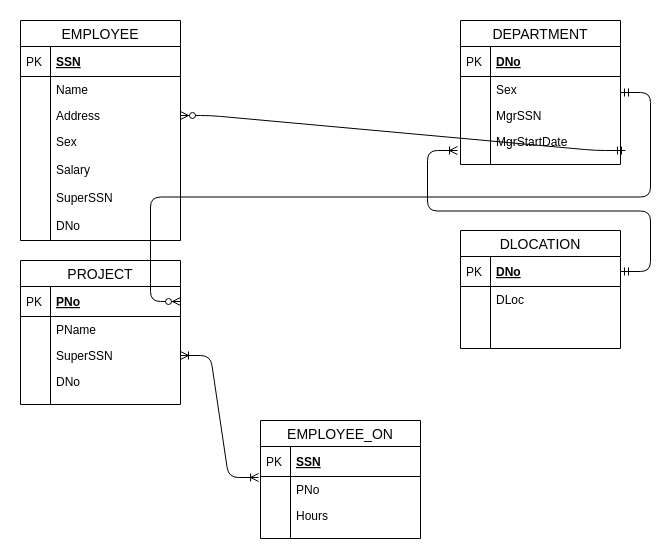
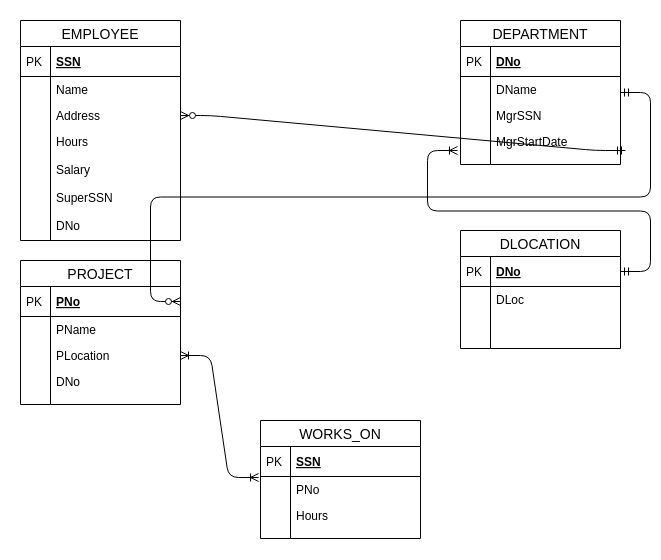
  <mxCell id="0" />
  <mxCell id="1" parent="0" />
  <mxCell id="2" value="EMPLOYEE" style="swimlane;fontStyle=0;childLayout=stackLayout;horizontal=1;startSize=26;horizontalStack=0;resizeParent=1;resizeParentMax=0;resizeLast=0;collapsible=1;marginBottom=0;align=center;fontSize=14;" vertex="1" parent="1"><mxGeometry x="20" y="20" width="160" height="220" as="geometry" /></mxCell>
  <mxCell id="3" value="SSN" style="shape=partialRectangle;top=0;left=0;right=0;bottom=1;align=left;verticalAlign=middle;fillColor=none;spacingLeft=34;spacingRight=4;overflow=hidden;rotatable=0;points=[[0,0.5],[1,0.5]];portConstraint=eastwest;dropTarget=0;fontStyle=5;fontSize=12;" vertex="1" parent="2"><mxGeometry y="26" width="160" height="30" as="geometry" /></mxCell>
  <mxCell id="4" value="PK" style="shape=partialRectangle;top=0;left=0;bottom=0;fillColor=none;align=left;verticalAlign=middle;spacingLeft=4;spacingRight=4;overflow=hidden;rotatable=0;points=[];portConstraint=eastwest;part=1;fontSize=12;" vertex="1" connectable="0" parent="3"><mxGeometry width="30" height="30" as="geometry" /></mxCell>
  <mxCell id="5" value="Name" style="shape=partialRectangle;top=0;left=0;right=0;bottom=0;align=left;verticalAlign=top;fillColor=none;spacingLeft=34;spacingRight=4;overflow=hidden;rotatable=0;points=[[0,0.5],[1,0.5]];portConstraint=eastwest;dropTarget=0;fontSize=12;" vertex="1" parent="2"><mxGeometry y="56" width="160" height="26" as="geometry" /></mxCell>
  <mxCell id="6" value="" style="shape=partialRectangle;top=0;left=0;bottom=0;fillColor=none;align=left;verticalAlign=top;spacingLeft=4;spacingRight=4;overflow=hidden;rotatable=0;points=[];portConstraint=eastwest;part=1;fontSize=12;" vertex="1" connectable="0" parent="5"><mxGeometry width="30" height="26" as="geometry" /></mxCell>
  <mxCell id="7" value="Address" style="shape=partialRectangle;top=0;left=0;right=0;bottom=0;align=left;verticalAlign=top;fillColor=none;spacingLeft=34;spacingRight=4;overflow=hidden;rotatable=0;points=[[0,0.5],[1,0.5]];portConstraint=eastwest;dropTarget=0;fontSize=12;" vertex="1" parent="2"><mxGeometry y="82" width="160" height="26" as="geometry" /></mxCell>
  <mxCell id="8" value="" style="shape=partialRectangle;top=0;left=0;bottom=0;fillColor=none;align=left;verticalAlign=top;spacingLeft=4;spacingRight=4;overflow=hidden;rotatable=0;points=[];portConstraint=eastwest;part=1;fontSize=12;" vertex="1" connectable="0" parent="7"><mxGeometry width="30" height="26" as="geometry" /></mxCell>
- <mxCell id="9" value="Sex&#10;&#10;Salary&#10;&#10;SuperSSN&#10;&#10;DNo&#10;&#10;" style="shape=partialRectangle;top=0;left=0;right=0;bottom=0;align=left;verticalAlign=top;fillColor=none;spacingLeft=34;spacingRight=4;overflow=hidden;rotatable=0;points=[[0,0.5],[1,0.5]];portConstraint=eastwest;dropTarget=0;fontSize=12;" vertex="1" parent="2"><mxGeometry y="108" width="160" height="112" as="geometry" /></mxCell>
+ <mxCell id="9" value="Hours&#10;&#10;Salary&#10;&#10;SuperSSN&#10;&#10;DNo&#10;&#10;" style="shape=partialRectangle;top=0;left=0;right=0;bottom=0;align=left;verticalAlign=top;fillColor=none;spacingLeft=34;spacingRight=4;overflow=hidden;rotatable=0;points=[[0,0.5],[1,0.5]];portConstraint=eastwest;dropTarget=0;fontSize=12;" vertex="1" parent="2"><mxGeometry y="108" width="160" height="112" as="geometry" /></mxCell>
  <mxCell id="10" value="" style="shape=partialRectangle;top=0;left=0;bottom=0;fillColor=none;align=left;verticalAlign=top;spacingLeft=4;spacingRight=4;overflow=hidden;rotatable=0;points=[];portConstraint=eastwest;part=1;fontSize=12;" vertex="1" connectable="0" parent="9"><mxGeometry width="30" height="112" as="geometry" /></mxCell>
  <mxCell id="11" value="DEPARTMENT" style="swimlane;fontStyle=0;childLayout=stackLayout;horizontal=1;startSize=26;horizontalStack=0;resizeParent=1;resizeParentMax=0;resizeLast=0;collapsible=1;marginBottom=0;align=center;fontSize=14;" vertex="1" parent="1"><mxGeometry x="460" y="20" width="160" height="144" as="geometry" /></mxCell>
  <mxCell id="12" value="DNo" style="shape=partialRectangle;top=0;left=0;right=0;bottom=1;align=left;verticalAlign=middle;fillColor=none;spacingLeft=34;spacingRight=4;overflow=hidden;rotatable=0;points=[[0,0.5],[1,0.5]];portConstraint=eastwest;dropTarget=0;fontStyle=5;fontSize=12;" vertex="1" parent="11"><mxGeometry y="26" width="160" height="30" as="geometry" /></mxCell>
  <mxCell id="13" value="PK" style="shape=partialRectangle;top=0;left=0;bottom=0;fillColor=none;align=left;verticalAlign=middle;spacingLeft=4;spacingRight=4;overflow=hidden;rotatable=0;points=[];portConstraint=eastwest;part=1;fontSize=12;" vertex="1" connectable="0" parent="12"><mxGeometry width="30" height="30" as="geometry" /></mxCell>
- <mxCell id="14" value="Sex" style="shape=partialRectangle;top=0;left=0;right=0;bottom=0;align=left;verticalAlign=top;fillColor=none;spacingLeft=34;spacingRight=4;overflow=hidden;rotatable=0;points=[[0,0.5],[1,0.5]];portConstraint=eastwest;dropTarget=0;fontSize=12;" vertex="1" parent="11"><mxGeometry y="56" width="160" height="26" as="geometry" /></mxCell>
+ <mxCell id="14" value="DName" style="shape=partialRectangle;top=0;left=0;right=0;bottom=0;align=left;verticalAlign=top;fillColor=none;spacingLeft=34;spacingRight=4;overflow=hidden;rotatable=0;points=[[0,0.5],[1,0.5]];portConstraint=eastwest;dropTarget=0;fontSize=12;" vertex="1" parent="11"><mxGeometry y="56" width="160" height="26" as="geometry" /></mxCell>
  <mxCell id="15" value="" style="shape=partialRectangle;top=0;left=0;bottom=0;fillColor=none;align=left;verticalAlign=top;spacingLeft=4;spacingRight=4;overflow=hidden;rotatable=0;points=[];portConstraint=eastwest;part=1;fontSize=12;" vertex="1" connectable="0" parent="14"><mxGeometry width="30" height="26" as="geometry" /></mxCell>
  <mxCell id="16" value="MgrSSN" style="shape=partialRectangle;top=0;left=0;right=0;bottom=0;align=left;verticalAlign=top;fillColor=none;spacingLeft=34;spacingRight=4;overflow=hidden;rotatable=0;points=[[0,0.5],[1,0.5]];portConstraint=eastwest;dropTarget=0;fontSize=12;" vertex="1" parent="11"><mxGeometry y="82" width="160" height="26" as="geometry" /></mxCell>
  <mxCell id="17" value="" style="shape=partialRectangle;top=0;left=0;bottom=0;fillColor=none;align=left;verticalAlign=top;spacingLeft=4;spacingRight=4;overflow=hidden;rotatable=0;points=[];portConstraint=eastwest;part=1;fontSize=12;" vertex="1" connectable="0" parent="16"><mxGeometry width="30" height="26" as="geometry" /></mxCell>
  <mxCell id="18" value="MgrStartDate" style="shape=partialRectangle;top=0;left=0;right=0;bottom=0;align=left;verticalAlign=top;fillColor=none;spacingLeft=34;spacingRight=4;overflow=hidden;rotatable=0;points=[[0,0.5],[1,0.5]];portConstraint=eastwest;dropTarget=0;fontSize=12;" vertex="1" parent="11"><mxGeometry y="108" width="160" height="26" as="geometry" /></mxCell>
  <mxCell id="19" value="" style="shape=partialRectangle;top=0;left=0;bottom=0;fillColor=none;align=left;verticalAlign=top;spacingLeft=4;spacingRight=4;overflow=hidden;rotatable=0;points=[];portConstraint=eastwest;part=1;fontSize=12;" vertex="1" connectable="0" parent="18"><mxGeometry width="30" height="26" as="geometry" /></mxCell>
  <mxCell id="20" value="" style="shape=partialRectangle;top=0;left=0;right=0;bottom=0;align=left;verticalAlign=top;fillColor=none;spacingLeft=34;spacingRight=4;overflow=hidden;rotatable=0;points=[[0,0.5],[1,0.5]];portConstraint=eastwest;dropTarget=0;fontSize=12;" vertex="1" parent="11"><mxGeometry y="134" width="160" height="10" as="geometry" /></mxCell>
  <mxCell id="21" value="" style="shape=partialRectangle;top=0;left=0;bottom=0;fillColor=none;align=left;verticalAlign=top;spacingLeft=4;spacingRight=4;overflow=hidden;rotatable=0;points=[];portConstraint=eastwest;part=1;fontSize=12;" vertex="1" connectable="0" parent="20"><mxGeometry width="30" height="10" as="geometry" /></mxCell>
  <mxCell id="22" value="DLOCATION" style="swimlane;fontStyle=0;childLayout=stackLayout;horizontal=1;startSize=26;horizontalStack=0;resizeParent=1;resizeParentMax=0;resizeLast=0;collapsible=1;marginBottom=0;align=center;fontSize=14;" vertex="1" parent="1"><mxGeometry x="460" y="230" width="160" height="118" as="geometry" /></mxCell>
  <mxCell id="23" value="DNo" style="shape=partialRectangle;top=0;left=0;right=0;bottom=1;align=left;verticalAlign=middle;fillColor=none;spacingLeft=34;spacingRight=4;overflow=hidden;rotatable=0;points=[[0,0.5],[1,0.5]];portConstraint=eastwest;dropTarget=0;fontStyle=5;fontSize=12;" vertex="1" parent="22"><mxGeometry y="26" width="160" height="30" as="geometry" /></mxCell>
  <mxCell id="24" value="PK" style="shape=partialRectangle;top=0;left=0;bottom=0;fillColor=none;align=left;verticalAlign=middle;spacingLeft=4;spacingRight=4;overflow=hidden;rotatable=0;points=[];portConstraint=eastwest;part=1;fontSize=12;" vertex="1" connectable="0" parent="23"><mxGeometry width="30" height="30" as="geometry" /></mxCell>
  <mxCell id="25" value="DLoc" style="shape=partialRectangle;top=0;left=0;right=0;bottom=0;align=left;verticalAlign=top;fillColor=none;spacingLeft=34;spacingRight=4;overflow=hidden;rotatable=0;points=[[0,0.5],[1,0.5]];portConstraint=eastwest;dropTarget=0;fontSize=12;" vertex="1" parent="22"><mxGeometry y="56" width="160" height="26" as="geometry" /></mxCell>
  <mxCell id="26" value="" style="shape=partialRectangle;top=0;left=0;bottom=0;fillColor=none;align=left;verticalAlign=top;spacingLeft=4;spacingRight=4;overflow=hidden;rotatable=0;points=[];portConstraint=eastwest;part=1;fontSize=12;" vertex="1" connectable="0" parent="25"><mxGeometry width="30" height="26" as="geometry" /></mxCell>
  <mxCell id="27" value="" style="shape=partialRectangle;top=0;left=0;right=0;bottom=0;align=left;verticalAlign=top;fillColor=none;spacingLeft=34;spacingRight=4;overflow=hidden;rotatable=0;points=[[0,0.5],[1,0.5]];portConstraint=eastwest;dropTarget=0;fontSize=12;" vertex="1" parent="22"><mxGeometry y="82" width="160" height="26" as="geometry" /></mxCell>
  <mxCell id="28" value="" style="shape=partialRectangle;top=0;left=0;bottom=0;fillColor=none;align=left;verticalAlign=top;spacingLeft=4;spacingRight=4;overflow=hidden;rotatable=0;points=[];portConstraint=eastwest;part=1;fontSize=12;" vertex="1" connectable="0" parent="27"><mxGeometry width="30" height="26" as="geometry" /></mxCell>
  <mxCell id="29" value="" style="shape=partialRectangle;top=0;left=0;right=0;bottom=0;align=left;verticalAlign=top;fillColor=none;spacingLeft=34;spacingRight=4;overflow=hidden;rotatable=0;points=[[0,0.5],[1,0.5]];portConstraint=eastwest;dropTarget=0;fontSize=12;" vertex="1" parent="22"><mxGeometry y="108" width="160" height="10" as="geometry" /></mxCell>
  <mxCell id="30" value="" style="shape=partialRectangle;top=0;left=0;bottom=0;fillColor=none;align=left;verticalAlign=top;spacingLeft=4;spacingRight=4;overflow=hidden;rotatable=0;points=[];portConstraint=eastwest;part=1;fontSize=12;" vertex="1" connectable="0" parent="29"><mxGeometry width="30" height="10" as="geometry" /></mxCell>
  <mxCell id="31" value="PROJECT" style="swimlane;fontStyle=0;childLayout=stackLayout;horizontal=1;startSize=26;horizontalStack=0;resizeParent=1;resizeParentMax=0;resizeLast=0;collapsible=1;marginBottom=0;align=center;fontSize=14;" vertex="1" parent="1"><mxGeometry x="20" y="260" width="160" height="144" as="geometry" /></mxCell>
  <mxCell id="32" value="PNo" style="shape=partialRectangle;top=0;left=0;right=0;bottom=1;align=left;verticalAlign=middle;fillColor=none;spacingLeft=34;spacingRight=4;overflow=hidden;rotatable=0;points=[[0,0.5],[1,0.5]];portConstraint=eastwest;dropTarget=0;fontStyle=5;fontSize=12;" vertex="1" parent="31"><mxGeometry y="26" width="160" height="30" as="geometry" /></mxCell>
  <mxCell id="33" value="PK" style="shape=partialRectangle;top=0;left=0;bottom=0;fillColor=none;align=left;verticalAlign=middle;spacingLeft=4;spacingRight=4;overflow=hidden;rotatable=0;points=[];portConstraint=eastwest;part=1;fontSize=12;" vertex="1" connectable="0" parent="32"><mxGeometry width="30" height="30" as="geometry" /></mxCell>
  <mxCell id="34" value="PName" style="shape=partialRectangle;top=0;left=0;right=0;bottom=0;align=left;verticalAlign=top;fillColor=none;spacingLeft=34;spacingRight=4;overflow=hidden;rotatable=0;points=[[0,0.5],[1,0.5]];portConstraint=eastwest;dropTarget=0;fontSize=12;" vertex="1" parent="31"><mxGeometry y="56" width="160" height="26" as="geometry" /></mxCell>
  <mxCell id="35" value="" style="shape=partialRectangle;top=0;left=0;bottom=0;fillColor=none;align=left;verticalAlign=top;spacingLeft=4;spacingRight=4;overflow=hidden;rotatable=0;points=[];portConstraint=eastwest;part=1;fontSize=12;" vertex="1" connectable="0" parent="34"><mxGeometry width="30" height="26" as="geometry" /></mxCell>
- <mxCell id="36" value="SuperSSN" style="shape=partialRectangle;top=0;left=0;right=0;bottom=0;align=left;verticalAlign=top;fillColor=none;spacingLeft=34;spacingRight=4;overflow=hidden;rotatable=0;points=[[0,0.5],[1,0.5]];portConstraint=eastwest;dropTarget=0;fontSize=12;" vertex="1" parent="31"><mxGeometry y="82" width="160" height="26" as="geometry" /></mxCell>
+ <mxCell id="36" value="PLocation" style="shape=partialRectangle;top=0;left=0;right=0;bottom=0;align=left;verticalAlign=top;fillColor=none;spacingLeft=34;spacingRight=4;overflow=hidden;rotatable=0;points=[[0,0.5],[1,0.5]];portConstraint=eastwest;dropTarget=0;fontSize=12;" vertex="1" parent="31"><mxGeometry y="82" width="160" height="26" as="geometry" /></mxCell>
  <mxCell id="37" value="" style="shape=partialRectangle;top=0;left=0;bottom=0;fillColor=none;align=left;verticalAlign=top;spacingLeft=4;spacingRight=4;overflow=hidden;rotatable=0;points=[];portConstraint=eastwest;part=1;fontSize=12;" vertex="1" connectable="0" parent="36"><mxGeometry width="30" height="26" as="geometry" /></mxCell>
  <mxCell id="38" value="DNo" style="shape=partialRectangle;top=0;left=0;right=0;bottom=0;align=left;verticalAlign=top;fillColor=none;spacingLeft=34;spacingRight=4;overflow=hidden;rotatable=0;points=[[0,0.5],[1,0.5]];portConstraint=eastwest;dropTarget=0;fontSize=12;" vertex="1" parent="31"><mxGeometry y="108" width="160" height="26" as="geometry" /></mxCell>
  <mxCell id="39" value="" style="shape=partialRectangle;top=0;left=0;bottom=0;fillColor=none;align=left;verticalAlign=top;spacingLeft=4;spacingRight=4;overflow=hidden;rotatable=0;points=[];portConstraint=eastwest;part=1;fontSize=12;" vertex="1" connectable="0" parent="38"><mxGeometry width="30" height="26" as="geometry" /></mxCell>
  <mxCell id="40" value="" style="shape=partialRectangle;top=0;left=0;right=0;bottom=0;align=left;verticalAlign=top;fillColor=none;spacingLeft=34;spacingRight=4;overflow=hidden;rotatable=0;points=[[0,0.5],[1,0.5]];portConstraint=eastwest;dropTarget=0;fontSize=12;" vertex="1" parent="31"><mxGeometry y="134" width="160" height="10" as="geometry" /></mxCell>
  <mxCell id="41" value="" style="shape=partialRectangle;top=0;left=0;bottom=0;fillColor=none;align=left;verticalAlign=top;spacingLeft=4;spacingRight=4;overflow=hidden;rotatable=0;points=[];portConstraint=eastwest;part=1;fontSize=12;" vertex="1" connectable="0" parent="40"><mxGeometry width="30" height="10" as="geometry" /></mxCell>
- <mxCell id="42" value="EMPLOYEE_ON" style="swimlane;fontStyle=0;childLayout=stackLayout;horizontal=1;startSize=26;horizontalStack=0;resizeParent=1;resizeParentMax=0;resizeLast=0;collapsible=1;marginBottom=0;align=center;fontSize=14;" vertex="1" parent="1"><mxGeometry x="260" y="420" width="160" height="118" as="geometry" /></mxCell>
+ <mxCell id="42" value="WORKS_ON" style="swimlane;fontStyle=0;childLayout=stackLayout;horizontal=1;startSize=26;horizontalStack=0;resizeParent=1;resizeParentMax=0;resizeLast=0;collapsible=1;marginBottom=0;align=center;fontSize=14;" vertex="1" parent="1"><mxGeometry x="260" y="420" width="160" height="118" as="geometry" /></mxCell>
  <mxCell id="43" value="SSN" style="shape=partialRectangle;top=0;left=0;right=0;bottom=1;align=left;verticalAlign=middle;fillColor=none;spacingLeft=34;spacingRight=4;overflow=hidden;rotatable=0;points=[[0,0.5],[1,0.5]];portConstraint=eastwest;dropTarget=0;fontStyle=5;fontSize=12;" vertex="1" parent="42"><mxGeometry y="26" width="160" height="30" as="geometry" /></mxCell>
  <mxCell id="44" value="PK" style="shape=partialRectangle;top=0;left=0;bottom=0;fillColor=none;align=left;verticalAlign=middle;spacingLeft=4;spacingRight=4;overflow=hidden;rotatable=0;points=[];portConstraint=eastwest;part=1;fontSize=12;" vertex="1" connectable="0" parent="43"><mxGeometry width="30" height="30" as="geometry" /></mxCell>
  <mxCell id="45" value="PNo" style="shape=partialRectangle;top=0;left=0;right=0;bottom=0;align=left;verticalAlign=top;fillColor=none;spacingLeft=34;spacingRight=4;overflow=hidden;rotatable=0;points=[[0,0.5],[1,0.5]];portConstraint=eastwest;dropTarget=0;fontSize=12;" vertex="1" parent="42"><mxGeometry y="56" width="160" height="26" as="geometry" /></mxCell>
  <mxCell id="46" value="" style="shape=partialRectangle;top=0;left=0;bottom=0;fillColor=none;align=left;verticalAlign=top;spacingLeft=4;spacingRight=4;overflow=hidden;rotatable=0;points=[];portConstraint=eastwest;part=1;fontSize=12;" vertex="1" connectable="0" parent="45"><mxGeometry width="30" height="26" as="geometry" /></mxCell>
  <mxCell id="47" value="Hours" style="shape=partialRectangle;top=0;left=0;right=0;bottom=0;align=left;verticalAlign=top;fillColor=none;spacingLeft=34;spacingRight=4;overflow=hidden;rotatable=0;points=[[0,0.5],[1,0.5]];portConstraint=eastwest;dropTarget=0;fontSize=12;" vertex="1" parent="42"><mxGeometry y="82" width="160" height="26" as="geometry" /></mxCell>
  <mxCell id="48" value="" style="shape=partialRectangle;top=0;left=0;bottom=0;fillColor=none;align=left;verticalAlign=top;spacingLeft=4;spacingRight=4;overflow=hidden;rotatable=0;points=[];portConstraint=eastwest;part=1;fontSize=12;" vertex="1" connectable="0" parent="47"><mxGeometry width="30" height="26" as="geometry" /></mxCell>
  <mxCell id="49" value="" style="shape=partialRectangle;top=0;left=0;right=0;bottom=0;align=left;verticalAlign=top;fillColor=none;spacingLeft=34;spacingRight=4;overflow=hidden;rotatable=0;points=[[0,0.5],[1,0.5]];portConstraint=eastwest;dropTarget=0;fontSize=12;" vertex="1" parent="42"><mxGeometry y="108" width="160" height="10" as="geometry" /></mxCell>
  <mxCell id="50" value="" style="shape=partialRectangle;top=0;left=0;bottom=0;fillColor=none;align=left;verticalAlign=top;spacingLeft=4;spacingRight=4;overflow=hidden;rotatable=0;points=[];portConstraint=eastwest;part=1;fontSize=12;" vertex="1" connectable="0" parent="49"><mxGeometry width="30" height="10" as="geometry" /></mxCell>
  <mxCell id="51" value="" style="edgeStyle=entityRelationEdgeStyle;fontSize=12;html=1;endArrow=ERzeroToMany;startArrow=ERmandOne;entryX=1;entryY=0.5;entryDx=0;entryDy=0;exitX=1.031;exitY=-0.4;exitDx=0;exitDy=0;exitPerimeter=0;" edge="1" parent="1" source="20" target="7"><mxGeometry width="100" height="100" relative="1" as="geometry"><mxPoint x="305" y="220" as="sourcePoint" /><mxPoint x="405" y="120" as="targetPoint" /></mxGeometry></mxCell>
  <mxCell id="52" value="" style="edgeStyle=entityRelationEdgeStyle;fontSize=12;html=1;endArrow=ERzeroToMany;startArrow=ERmandOne;" edge="1" parent="1" source="11"><mxGeometry width="100" height="100" relative="1" as="geometry"><mxPoint x="350" y="240" as="sourcePoint" /><mxPoint x="180" y="301" as="targetPoint" /></mxGeometry></mxCell>
  <mxCell id="53" value="" style="edgeStyle=entityRelationEdgeStyle;fontSize=12;html=1;endArrow=ERoneToMany;startArrow=ERmandOne;exitX=1;exitY=0.5;exitDx=0;exitDy=0;" edge="1" parent="1" source="23"><mxGeometry width="100" height="100" relative="1" as="geometry"><mxPoint x="350" y="240" as="sourcePoint" /><mxPoint x="457" y="150" as="targetPoint" /></mxGeometry></mxCell>
  <mxCell id="54" value="" style="edgeStyle=entityRelationEdgeStyle;fontSize=12;html=1;endArrow=ERoneToMany;startArrow=ERoneToMany;exitX=1;exitY=0.5;exitDx=0;exitDy=0;entryX=-0.012;entryY=0.038;entryDx=0;entryDy=0;entryPerimeter=0;" edge="1" parent="1" source="36" target="45"><mxGeometry width="100" height="100" relative="1" as="geometry"><mxPoint x="350" y="340" as="sourcePoint" /><mxPoint x="450" y="240" as="targetPoint" /></mxGeometry></mxCell>
